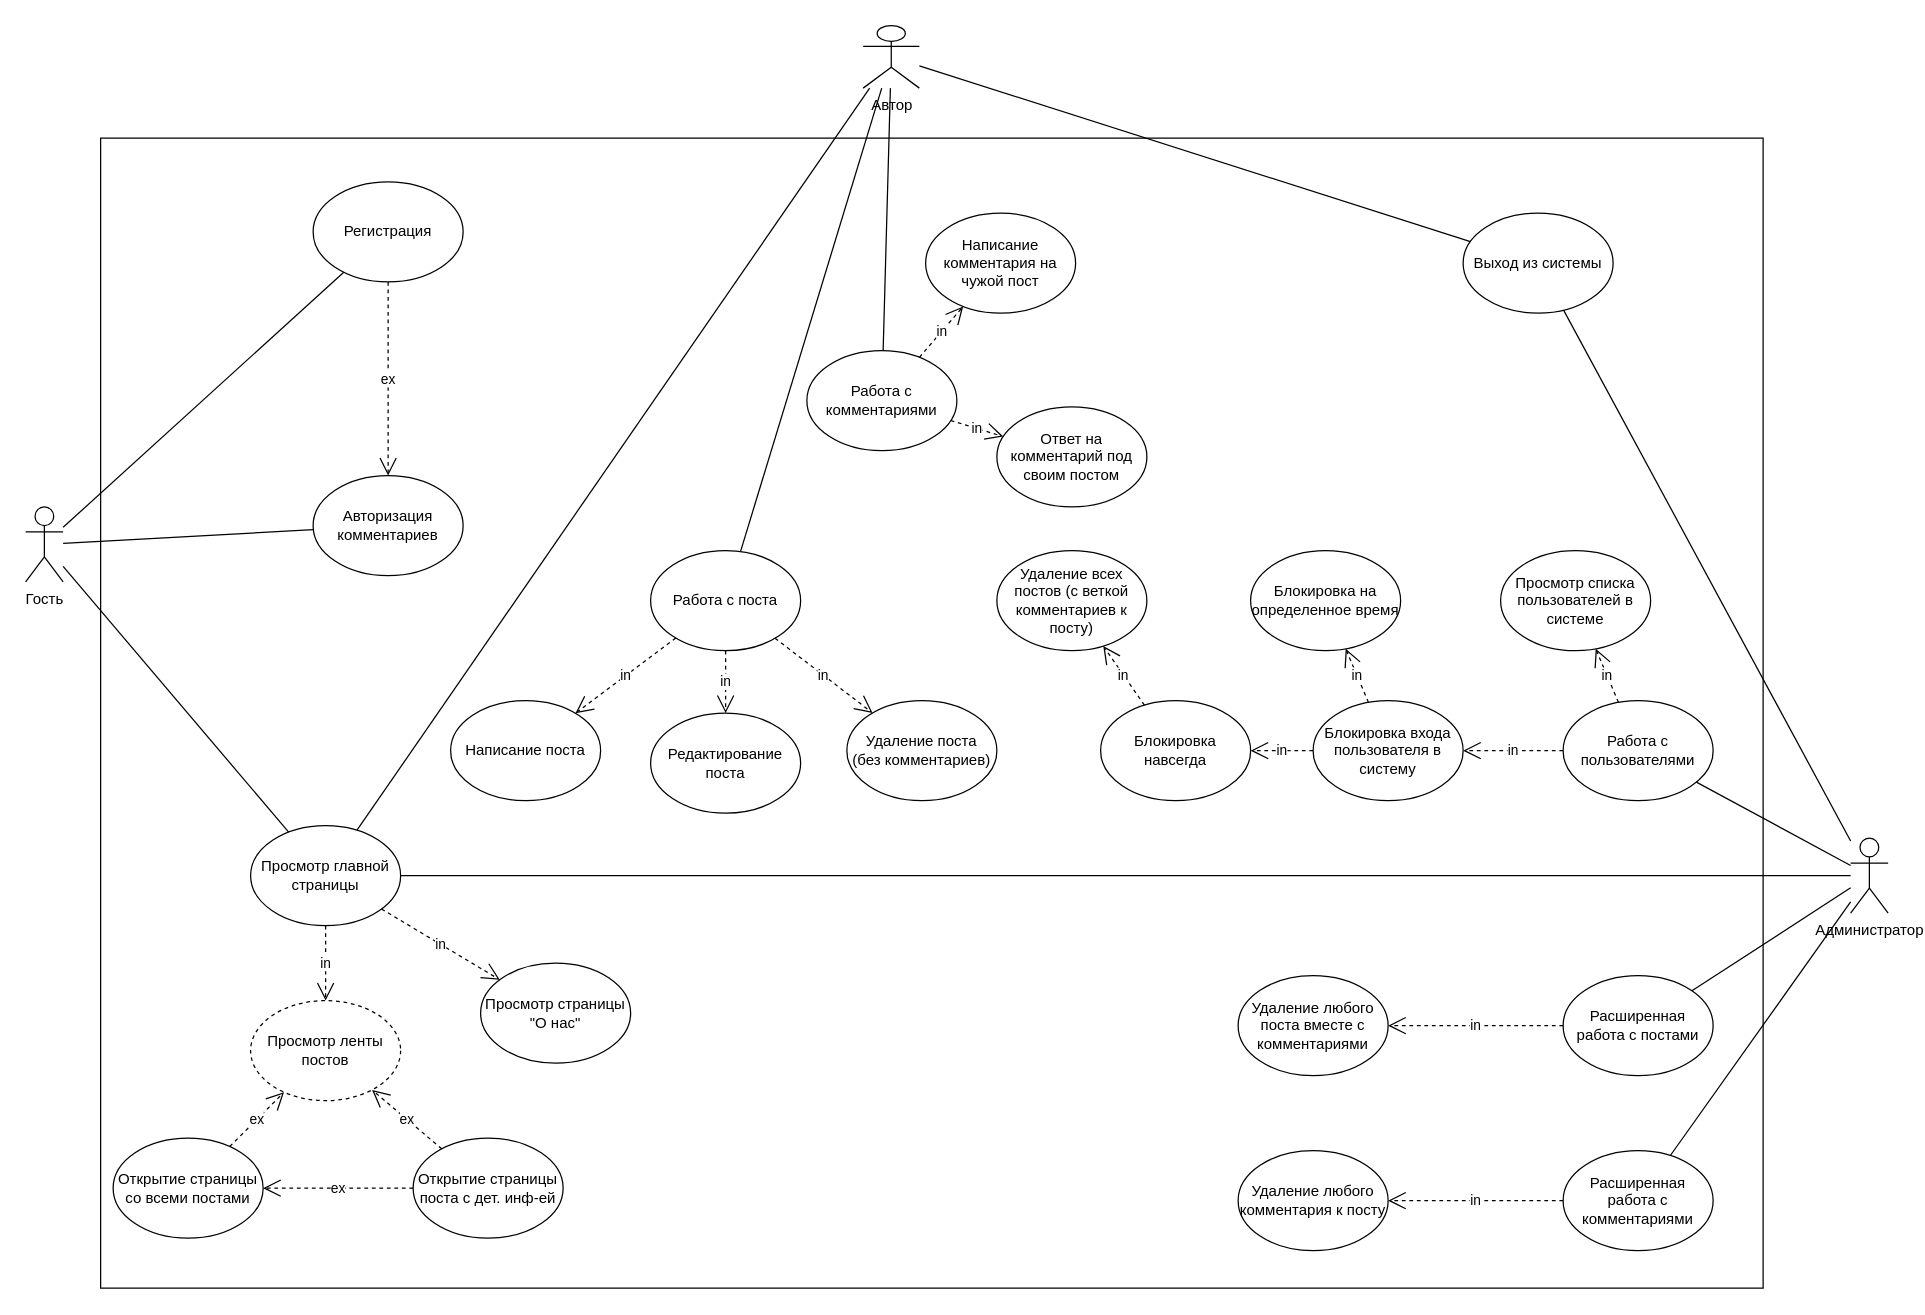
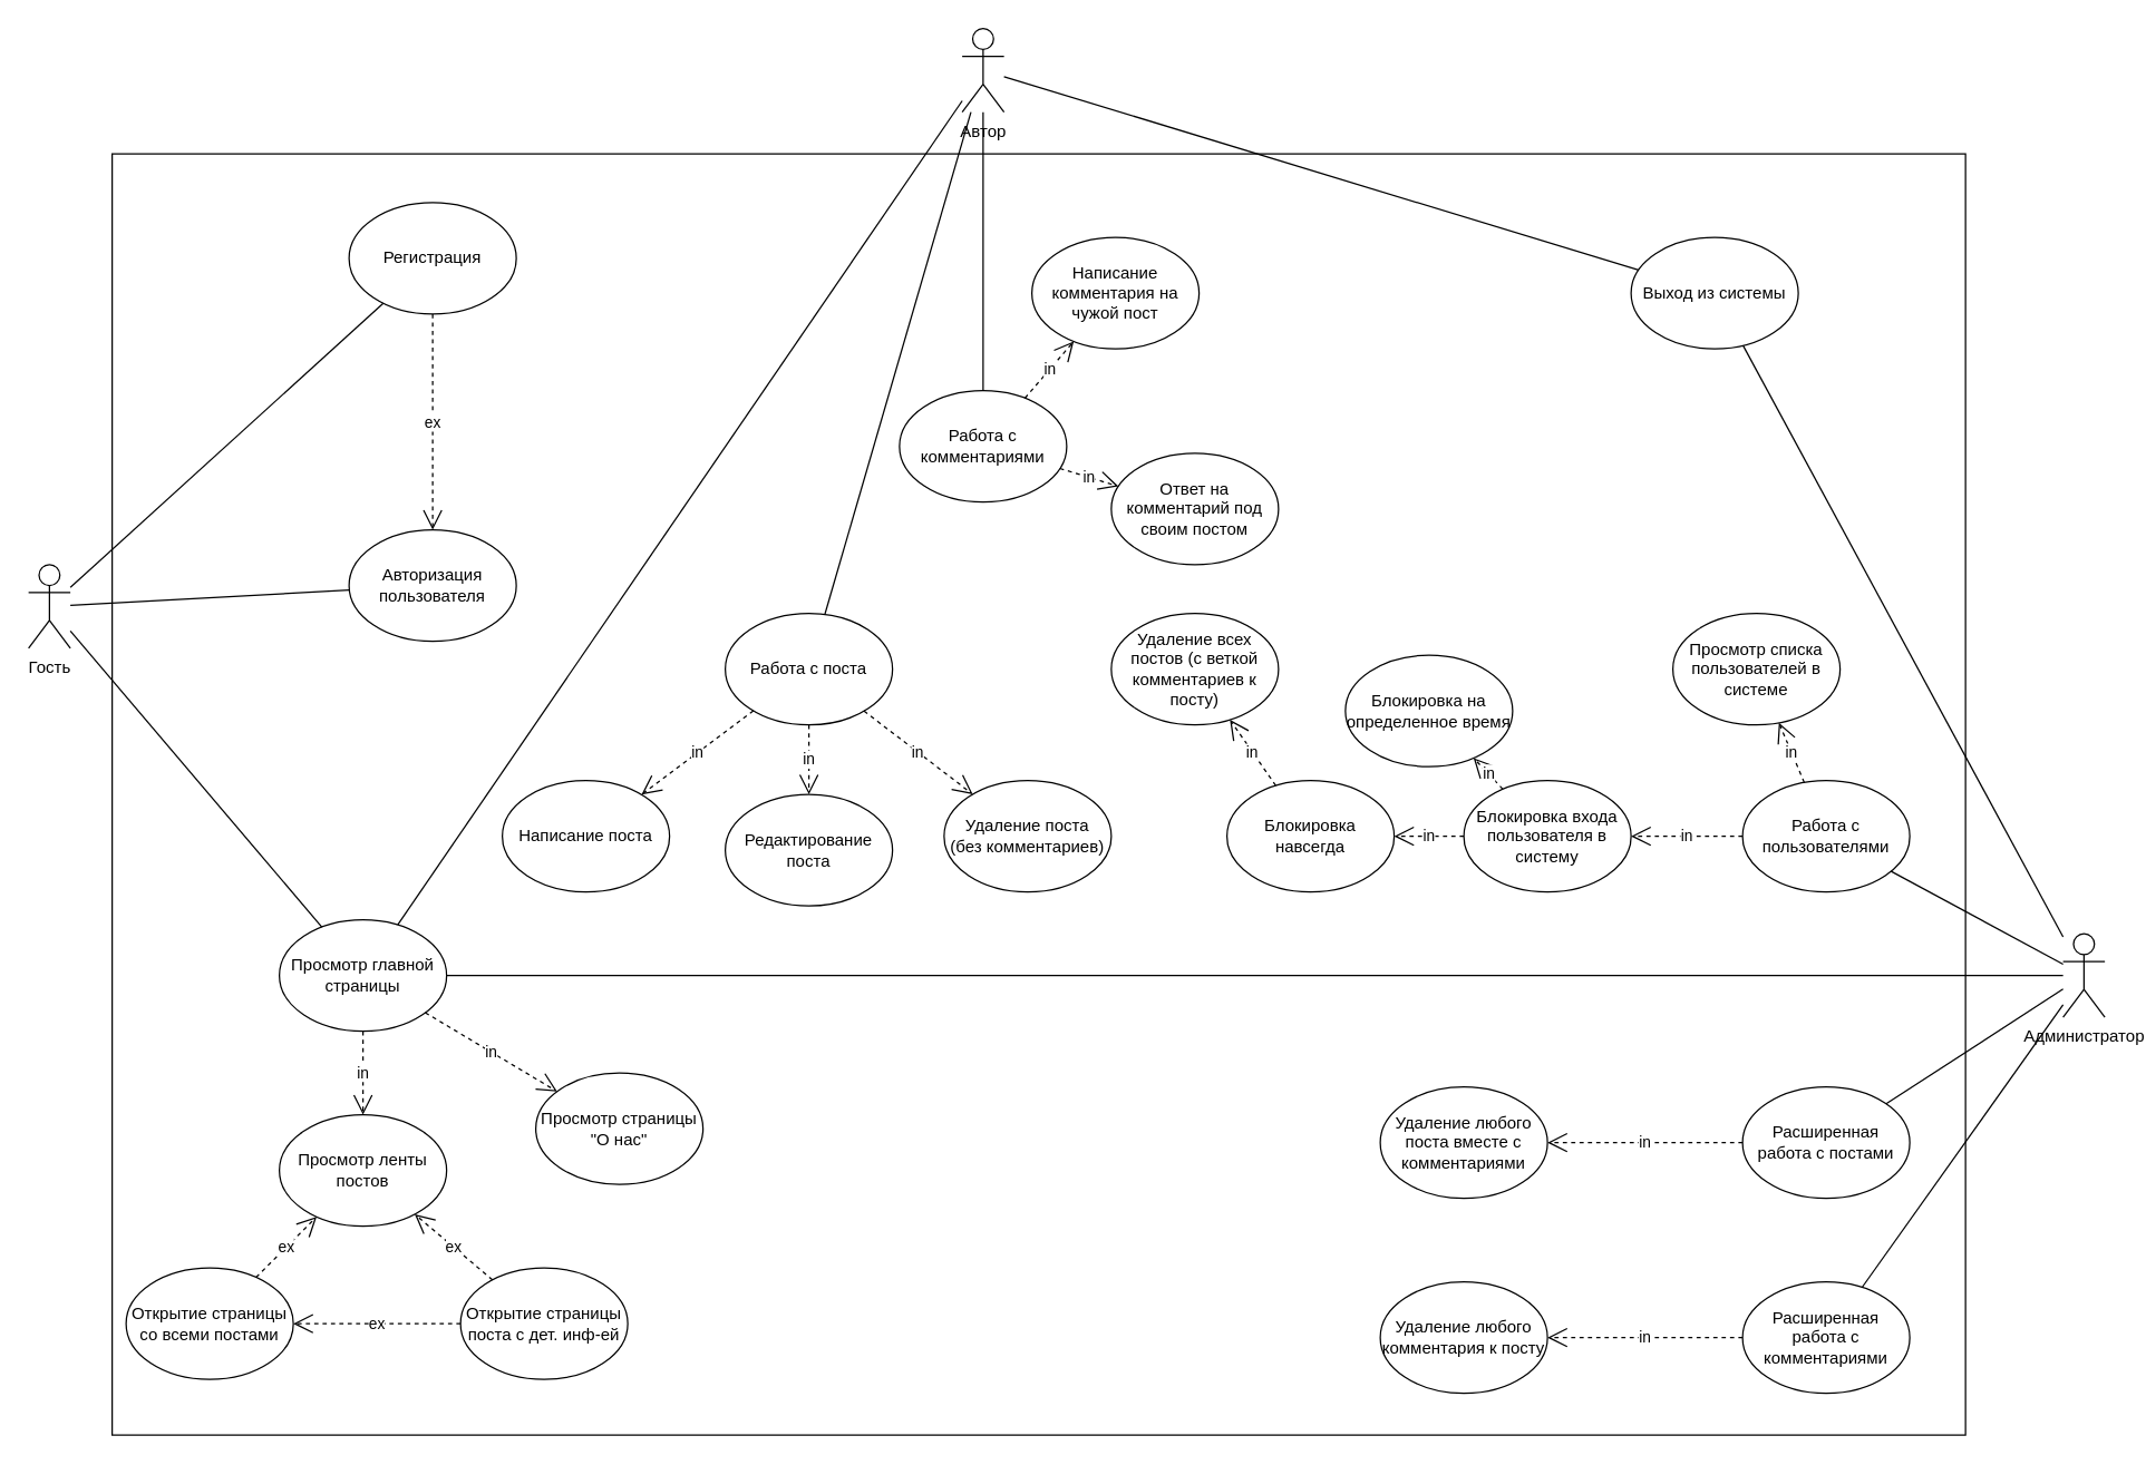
  <mxCell id="0" />
  <mxCell id="1" parent="0" />
  <mxCell id="2" value="" style="rounded=0;whiteSpace=wrap;html=1;" vertex="1" parent="1"><mxGeometry x="80" y="110" width="1330" height="920" as="geometry" /></mxCell>
  <mxCell id="3" value="Гость" style="shape=umlActor;verticalLabelPosition=bottom;verticalAlign=top;html=1;outlineConnect=0;" vertex="1" parent="1"><mxGeometry x="20" y="405" width="30" height="60" as="geometry" /></mxCell>
- <mxCell id="4" value="Автор" style="shape=umlActor;verticalLabelPosition=bottom;verticalAlign=top;html=1;outlineConnect=0;" vertex="1" parent="1"><mxGeometry x="690" y="20" width="45" height="50" as="geometry" /></mxCell>
+ <mxCell id="4" value="Автор" style="shape=umlActor;verticalLabelPosition=bottom;verticalAlign=top;html=1;outlineConnect=0;" vertex="1" parent="1"><mxGeometry x="690" y="20" width="30" height="60" as="geometry" /></mxCell>
  <mxCell id="5" value="Администратор" style="shape=umlActor;verticalLabelPosition=bottom;verticalAlign=top;html=1;outlineConnect=0;" vertex="1" parent="1"><mxGeometry x="1480" y="670" width="30" height="60" as="geometry" /></mxCell>
  <mxCell id="6" value="" style="endArrow=none;html=1;rounded=0;endFill=0;startArrow=none;startFill=0;" edge="1" parent="1" source="3" target="7"><mxGeometry width="50" height="50" relative="1" as="geometry"><mxPoint x="500" y="490" as="sourcePoint" /><mxPoint x="200" y="435" as="targetPoint" /></mxGeometry></mxCell>
- <mxCell id="7" value="Авторизация комментариев" style="ellipse;whiteSpace=wrap;html=1;" vertex="1" parent="1"><mxGeometry x="250" y="380" width="120" height="80" as="geometry" /></mxCell>
+ <mxCell id="7" value="Авторизация пользователя" style="ellipse;whiteSpace=wrap;html=1;" vertex="1" parent="1"><mxGeometry x="250" y="380" width="120" height="80" as="geometry" /></mxCell>
  <mxCell id="8" value="Регистрация" style="ellipse;whiteSpace=wrap;html=1;" vertex="1" parent="1"><mxGeometry x="250" y="145" width="120" height="80" as="geometry" /></mxCell>
  <mxCell id="9" value="ex" style="endArrow=open;endSize=12;dashed=1;html=1;rounded=0;" edge="1" parent="1" source="8" target="7"><mxGeometry width="160" relative="1" as="geometry"><mxPoint x="450" y="460" as="sourcePoint" /><mxPoint x="610" y="460" as="targetPoint" /></mxGeometry></mxCell>
  <mxCell id="10" value="" style="endArrow=none;html=1;rounded=0;startArrow=none;startFill=0;endFill=0;" edge="1" parent="1" source="11" target="4"><mxGeometry width="50" height="50" relative="1" as="geometry"><mxPoint x="545" y="170" as="sourcePoint" /><mxPoint x="590" y="370" as="targetPoint" /></mxGeometry></mxCell>
  <mxCell id="11" value="Просмотр главной страницы" style="ellipse;whiteSpace=wrap;html=1;" vertex="1" parent="1"><mxGeometry x="200" y="660" width="120" height="80" as="geometry" /></mxCell>
  <mxCell id="12" value="Работа с поста" style="ellipse;whiteSpace=wrap;html=1;" vertex="1" parent="1"><mxGeometry x="520" y="440" width="120" height="80" as="geometry" /></mxCell>
  <mxCell id="13" value="Открытие страницы со всеми постами" style="ellipse;whiteSpace=wrap;html=1;" vertex="1" parent="1"><mxGeometry x="90" y="910" width="120" height="80" as="geometry" /></mxCell>
  <mxCell id="14" value="Открытие страницы поста с дет. инф-ей" style="ellipse;whiteSpace=wrap;html=1;" vertex="1" parent="1"><mxGeometry x="330" y="910" width="120" height="80" as="geometry" /></mxCell>
- <mxCell id="15" value="Просмотр ленты постов" style="ellipse;whiteSpace=wrap;html=1;dashed=1;" vertex="1" parent="1"><mxGeometry x="200" y="800" width="120" height="80" as="geometry" /></mxCell>
+ <mxCell id="15" value="Просмотр ленты постов" style="ellipse;whiteSpace=wrap;html=1;" vertex="1" parent="1"><mxGeometry x="200" y="800" width="120" height="80" as="geometry" /></mxCell>
  <mxCell id="16" value="" style="endArrow=none;html=1;rounded=0;endFill=0;startArrow=none;startFill=0;" edge="1" parent="1" source="3" target="11"><mxGeometry width="50" height="50" relative="1" as="geometry"><mxPoint x="210" y="874.735" as="sourcePoint" /><mxPoint x="790" y="790" as="targetPoint" /></mxGeometry></mxCell>
  <mxCell id="17" value="in" style="endArrow=open;endSize=12;dashed=1;html=1;rounded=0;" edge="1" parent="1" source="11" target="15"><mxGeometry width="160" relative="1" as="geometry"><mxPoint x="391.813" y="1052.737" as="sourcePoint" /><mxPoint x="418.253" y="1007.28" as="targetPoint" /></mxGeometry></mxCell>
  <mxCell id="18" value="" style="endArrow=none;html=1;rounded=0;endFill=0;startArrow=none;startFill=0;" edge="1" parent="1" source="4" target="12"><mxGeometry width="50" height="50" relative="1" as="geometry"><mxPoint x="540" y="400" as="sourcePoint" /><mxPoint x="590" y="350" as="targetPoint" /></mxGeometry></mxCell>
  <mxCell id="19" value="ex" style="endArrow=open;endSize=12;dashed=1;html=1;rounded=0;" edge="1" parent="1" source="13" target="15"><mxGeometry width="160" relative="1" as="geometry"><mxPoint x="180" y="930" as="sourcePoint" /><mxPoint x="378" y="644" as="targetPoint" /></mxGeometry></mxCell>
  <mxCell id="20" value="ex" style="endArrow=open;endSize=12;dashed=1;html=1;rounded=0;" edge="1" parent="1" source="14" target="15"><mxGeometry width="160" relative="1" as="geometry"><mxPoint x="452" y="686" as="sourcePoint" /><mxPoint x="388" y="654" as="targetPoint" /></mxGeometry></mxCell>
  <mxCell id="21" value="Написание поста" style="ellipse;whiteSpace=wrap;html=1;" vertex="1" parent="1"><mxGeometry x="360" y="560" width="120" height="80" as="geometry" /></mxCell>
  <mxCell id="22" value="Редактирование поста" style="ellipse;whiteSpace=wrap;html=1;" vertex="1" parent="1"><mxGeometry x="520" y="570" width="120" height="80" as="geometry" /></mxCell>
  <mxCell id="23" value="Удаление поста&lt;br&gt;(без комментариев)" style="ellipse;whiteSpace=wrap;html=1;" vertex="1" parent="1"><mxGeometry x="677" y="560" width="120" height="80" as="geometry" /></mxCell>
  <mxCell id="24" value="in" style="endArrow=open;endSize=12;dashed=1;html=1;rounded=0;" edge="1" parent="1" source="12" target="21"><mxGeometry width="160" relative="1" as="geometry"><mxPoint x="328.213" y="288.602" as="sourcePoint" /><mxPoint x="309.999" y="331.459" as="targetPoint" /></mxGeometry></mxCell>
  <mxCell id="25" value="in" style="endArrow=open;endSize=12;dashed=1;html=1;rounded=0;" edge="1" parent="1" source="12" target="22"><mxGeometry width="160" relative="1" as="geometry"><mxPoint x="809.691" y="228.154" as="sourcePoint" /><mxPoint x="687.204" y="202.068" as="targetPoint" /></mxGeometry></mxCell>
  <mxCell id="26" value="in" style="endArrow=open;endSize=12;dashed=1;html=1;rounded=0;" edge="1" parent="1" source="12" target="23"><mxGeometry width="160" relative="1" as="geometry"><mxPoint x="811.12" y="254.566" as="sourcePoint" /><mxPoint x="655.837" y="295.361" as="targetPoint" /></mxGeometry></mxCell>
  <mxCell id="27" value="Работа с комментариями" style="ellipse;whiteSpace=wrap;html=1;" vertex="1" parent="1"><mxGeometry x="645" y="280" width="120" height="80" as="geometry" /></mxCell>
  <mxCell id="28" value="" style="endArrow=none;html=1;rounded=0;endFill=0;startArrow=none;startFill=0;" edge="1" parent="1" source="4" target="27"><mxGeometry width="50" height="50" relative="1" as="geometry"><mxPoint x="707.5" y="90" as="sourcePoint" /><mxPoint x="689.864" y="160.544" as="targetPoint" /></mxGeometry></mxCell>
  <mxCell id="29" value="Написание комментария на чужой пост" style="ellipse;whiteSpace=wrap;html=1;" vertex="1" parent="1"><mxGeometry x="740" y="170" width="120" height="80" as="geometry" /></mxCell>
  <mxCell id="30" value="Ответ на комментарий под своим постом" style="ellipse;whiteSpace=wrap;html=1;" vertex="1" parent="1"><mxGeometry x="797" y="325" width="120" height="80" as="geometry" /></mxCell>
  <mxCell id="31" value="in" style="endArrow=open;endSize=12;dashed=1;html=1;rounded=0;" edge="1" parent="1" source="27" target="29"><mxGeometry width="160" relative="1" as="geometry"><mxPoint x="674.688" y="239.843" as="sourcePoint" /><mxPoint x="655.432" y="380.164" as="targetPoint" /></mxGeometry></mxCell>
  <mxCell id="32" value="in" style="endArrow=open;endSize=12;dashed=1;html=1;rounded=0;" edge="1" parent="1" source="27" target="30"><mxGeometry width="160" relative="1" as="geometry"><mxPoint x="838.504" y="235.201" as="sourcePoint" /><mxPoint x="798.463" y="284.787" as="targetPoint" /></mxGeometry></mxCell>
  <mxCell id="33" value="" style="endArrow=none;html=1;rounded=0;startArrow=none;startFill=0;endFill=0;" edge="1" parent="1" source="11" target="5"><mxGeometry width="50" height="50" relative="1" as="geometry"><mxPoint x="820" y="550" as="sourcePoint" /><mxPoint x="870" y="500" as="targetPoint" /></mxGeometry></mxCell>
  <mxCell id="34" value="Расширенная работа с постами" style="ellipse;whiteSpace=wrap;html=1;" vertex="1" parent="1"><mxGeometry x="1250" y="780" width="120" height="80" as="geometry" /></mxCell>
  <mxCell id="35" value="" style="endArrow=none;html=1;rounded=0;startArrow=none;startFill=0;endFill=0;" edge="1" parent="1" source="34" target="5"><mxGeometry width="50" height="50" relative="1" as="geometry"><mxPoint x="820" y="750" as="sourcePoint" /><mxPoint x="870" y="700" as="targetPoint" /></mxGeometry></mxCell>
  <mxCell id="36" value="Удаление любого поста вместе с комментариями" style="ellipse;whiteSpace=wrap;html=1;" vertex="1" parent="1"><mxGeometry x="990" y="780" width="120" height="80" as="geometry" /></mxCell>
  <mxCell id="37" value="in" style="endArrow=open;endSize=12;dashed=1;html=1;rounded=0;" edge="1" parent="1" source="34" target="36"><mxGeometry width="160" relative="1" as="geometry"><mxPoint x="378.282" y="478.282" as="sourcePoint" /><mxPoint x="496.718" y="596.718" as="targetPoint" /></mxGeometry></mxCell>
  <mxCell id="38" value="Расширенная работа с комментариями" style="ellipse;whiteSpace=wrap;html=1;" vertex="1" parent="1"><mxGeometry x="1250" y="920" width="120" height="80" as="geometry" /></mxCell>
  <mxCell id="39" value="" style="endArrow=none;html=1;rounded=0;startArrow=none;startFill=0;endFill=0;" edge="1" parent="1" source="38" target="5"><mxGeometry width="50" height="50" relative="1" as="geometry"><mxPoint x="1397.122" y="757.76" as="sourcePoint" /><mxPoint x="1604" y="713.226" as="targetPoint" /></mxGeometry></mxCell>
  <mxCell id="40" value="Удаление любого комментария к посту" style="ellipse;whiteSpace=wrap;html=1;" vertex="1" parent="1"><mxGeometry x="990" y="920" width="120" height="80" as="geometry" /></mxCell>
  <mxCell id="41" value="in" style="endArrow=open;endSize=12;dashed=1;html=1;rounded=0;" edge="1" parent="1" source="38" target="40"><mxGeometry width="160" relative="1" as="geometry"><mxPoint x="730" y="780" as="sourcePoint" /><mxPoint x="910" y="780" as="targetPoint" /></mxGeometry></mxCell>
  <mxCell id="42" value="Работа с пользователями" style="ellipse;whiteSpace=wrap;html=1;" vertex="1" parent="1"><mxGeometry x="1250" y="560" width="120" height="80" as="geometry" /></mxCell>
  <mxCell id="43" value="" style="endArrow=none;html=1;rounded=0;endFill=0;startArrow=none;startFill=0;" edge="1" parent="1" source="5" target="42"><mxGeometry width="50" height="50" relative="1" as="geometry"><mxPoint x="820" y="590" as="sourcePoint" /><mxPoint x="870" y="540" as="targetPoint" /></mxGeometry></mxCell>
  <mxCell id="44" value="Просмотр списка пользователей в системе" style="ellipse;whiteSpace=wrap;html=1;" vertex="1" parent="1"><mxGeometry x="1200" y="440" width="120" height="80" as="geometry" /></mxCell>
  <mxCell id="45" value="in" style="endArrow=open;endSize=12;dashed=1;html=1;rounded=0;" edge="1" parent="1" source="42" target="44"><mxGeometry width="160" relative="1" as="geometry"><mxPoint x="730" y="780" as="sourcePoint" /><mxPoint x="910" y="780" as="targetPoint" /></mxGeometry></mxCell>
  <mxCell id="46" value="Блокировка входа пользователя в систему" style="ellipse;whiteSpace=wrap;html=1;" vertex="1" parent="1"><mxGeometry x="1050" y="560" width="120" height="80" as="geometry" /></mxCell>
  <mxCell id="47" value="in" style="endArrow=open;endSize=12;dashed=1;html=1;rounded=0;" edge="1" parent="1" source="42" target="46"><mxGeometry width="160" relative="1" as="geometry"><mxPoint x="1148.884" y="433.193" as="sourcePoint" /><mxPoint x="1261.222" y="486.707" as="targetPoint" /></mxGeometry></mxCell>
- <mxCell id="48" value="Блокировка на определенное время" style="ellipse;whiteSpace=wrap;html=1;" vertex="1" parent="1"><mxGeometry x="1000" y="440" width="120" height="80" as="geometry" /></mxCell>
+ <mxCell id="48" value="Блокировка на определенное время" style="ellipse;whiteSpace=wrap;html=1;" vertex="1" parent="1"><mxGeometry x="965" y="470" width="120" height="80" as="geometry" /></mxCell>
  <mxCell id="49" value="Блокировка навсегда" style="ellipse;whiteSpace=wrap;html=1;" vertex="1" parent="1"><mxGeometry x="880" y="560" width="120" height="80" as="geometry" /></mxCell>
  <mxCell id="50" value="in" style="endArrow=open;endSize=12;dashed=1;html=1;rounded=0;" edge="1" parent="1" source="46" target="48"><mxGeometry width="160" relative="1" as="geometry"><mxPoint x="221.974" y="347.221" as="sourcePoint" /><mxPoint x="257.829" y="407.831" as="targetPoint" /></mxGeometry></mxCell>
  <mxCell id="51" value="in" style="endArrow=open;endSize=12;dashed=1;html=1;rounded=0;" edge="1" parent="1" source="46" target="49"><mxGeometry width="160" relative="1" as="geometry"><mxPoint x="1246.694" y="356.639" as="sourcePoint" /><mxPoint x="1193.507" y="338.098" as="targetPoint" /></mxGeometry></mxCell>
  <mxCell id="52" value="Удаление всех постов (с веткой комментариев к посту)" style="ellipse;whiteSpace=wrap;html=1;" vertex="1" parent="1"><mxGeometry x="797" y="440" width="120" height="80" as="geometry" /></mxCell>
  <mxCell id="53" value="in" style="endArrow=open;endSize=12;dashed=1;html=1;rounded=0;" edge="1" parent="1" source="49" target="52"><mxGeometry width="160" relative="1" as="geometry"><mxPoint x="1150.434" y="441.668" as="sourcePoint" /><mxPoint x="1259.474" y="488.427" as="targetPoint" /></mxGeometry></mxCell>
  <mxCell id="54" value="" style="endArrow=none;html=1;rounded=0;endFill=0;startArrow=none;startFill=0;" edge="1" parent="1" source="3" target="8"><mxGeometry width="50" height="50" relative="1" as="geometry"><mxPoint x="60" y="445" as="sourcePoint" /><mxPoint x="220" y="445" as="targetPoint" /></mxGeometry></mxCell>
  <mxCell id="55" value="ex" style="endArrow=open;endSize=12;dashed=1;html=1;rounded=0;" edge="1" parent="1" source="14" target="13"><mxGeometry width="160" relative="1" as="geometry"><mxPoint x="444.569" y="913.872" as="sourcePoint" /><mxPoint x="379.432" y="876.127" as="targetPoint" /></mxGeometry></mxCell>
  <mxCell id="56" value="Выход из системы" style="ellipse;whiteSpace=wrap;html=1;" vertex="1" parent="1"><mxGeometry x="1170" y="170" width="120" height="80" as="geometry" /></mxCell>
  <mxCell id="57" value="" style="endArrow=none;html=1;rounded=0;" edge="1" parent="1" source="56" target="4"><mxGeometry width="50" height="50" relative="1" as="geometry"><mxPoint x="640" y="490" as="sourcePoint" /><mxPoint x="690" y="440" as="targetPoint" /></mxGeometry></mxCell>
  <mxCell id="58" value="" style="endArrow=none;html=1;rounded=0;" edge="1" parent="1" source="56" target="5"><mxGeometry width="50" height="50" relative="1" as="geometry"><mxPoint x="1185.362" y="203.471" as="sourcePoint" /><mxPoint x="730" y="64.571" as="targetPoint" /></mxGeometry></mxCell>
  <mxCell id="59" value="Просмотр страницы &quot;О нас&quot;" style="ellipse;whiteSpace=wrap;html=1;" vertex="1" parent="1"><mxGeometry x="384" y="770" width="120" height="80" as="geometry" /></mxCell>
  <mxCell id="60" value="in" style="endArrow=open;endSize=12;dashed=1;html=1;rounded=0;" edge="1" parent="1" source="11" target="59"><mxGeometry width="160" relative="1" as="geometry"><mxPoint x="270" y="750" as="sourcePoint" /><mxPoint x="270" y="810" as="targetPoint" /></mxGeometry></mxCell>
